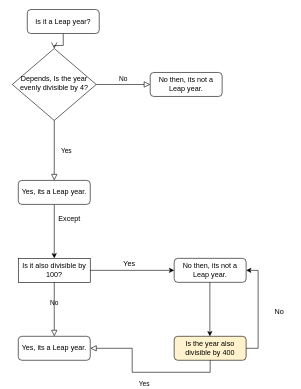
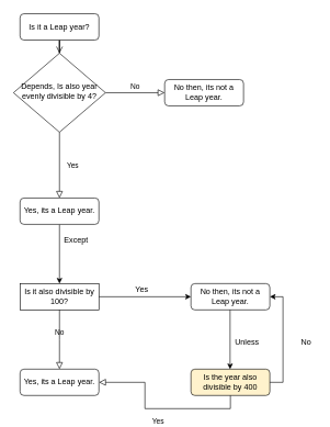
  <mxCell id="0" />
  <mxCell id="1" parent="0" />
  <mxCell id="2" value="" style="rounded=0;html=1;jettySize=auto;orthogonalLoop=1;fontSize=11;endArrow=open;endFill=0;endSize=8;strokeWidth=1;shadow=0;labelBackgroundColor=none;edgeStyle=orthogonalEdgeStyle;" parent="1" source="3" target="5" edge="1"><mxGeometry relative="1" as="geometry" /></mxCell>
- <mxCell id="3" value="Is it a Leap year?" style="rounded=1;whiteSpace=wrap;html=1;fontSize=12;glass=0;strokeWidth=1;shadow=0;" parent="1" vertex="1"><mxGeometry x="45" y="15" width="120" height="40" as="geometry" /></mxCell>
+ <mxCell id="3" value="Is it a Leap year?" style="rounded=1;whiteSpace=wrap;html=1;fontSize=12;glass=0;strokeWidth=1;shadow=0;" parent="1" vertex="1"><mxGeometry x="30" y="20" width="120" height="40" as="geometry" /></mxCell>
  <mxCell id="4" value="No" style="edgeStyle=orthogonalEdgeStyle;rounded=0;html=1;jettySize=auto;orthogonalLoop=1;fontSize=11;endArrow=block;endFill=0;endSize=8;strokeWidth=1;shadow=0;labelBackgroundColor=none;" parent="1" source="5" target="6" edge="1"><mxGeometry y="10" relative="1" as="geometry"><mxPoint as="offset" /></mxGeometry></mxCell>
- <mxCell id="5" value="Depends, Is the year evenly divisible by 4?" style="rhombus;whiteSpace=wrap;html=1;shadow=0;fontFamily=Helvetica;fontSize=12;align=center;strokeWidth=1;spacing=6;spacingTop=-4;" parent="1" vertex="1"><mxGeometry x="20" y="80" width="140" height="120" as="geometry" /></mxCell>
+ <mxCell id="5" value="Depends, Is also year evenly divisible by 4?" style="rhombus;whiteSpace=wrap;html=1;shadow=0;fontFamily=Helvetica;fontSize=12;align=center;strokeWidth=1;spacing=6;spacingTop=-4;" parent="1" vertex="1"><mxGeometry x="20" y="80" width="140" height="120" as="geometry" /></mxCell>
  <mxCell id="6" value="No then, its not a Leap year." style="rounded=1;whiteSpace=wrap;html=1;fontSize=12;glass=0;strokeWidth=1;shadow=0;" parent="1" vertex="1"><mxGeometry x="250" y="120" width="120" height="40" as="geometry" /></mxCell>
  <mxCell id="7" value="Yes" style="rounded=0;html=1;jettySize=auto;orthogonalLoop=1;fontSize=11;endArrow=block;endFill=0;endSize=8;strokeWidth=1;shadow=0;labelBackgroundColor=none;edgeStyle=orthogonalEdgeStyle;exitX=0.5;exitY=1;exitDx=0;exitDy=0;entryX=0.5;entryY=0;entryDx=0;entryDy=0;" edge="1" parent="1" source="5" target="9"><mxGeometry y="20" relative="1" as="geometry"><mxPoint as="offset" /><mxPoint x="-20" y="140" as="sourcePoint" /><mxPoint x="-70" y="140" as="targetPoint" /><Array as="points"><mxPoint x="90" y="300" /><mxPoint x="90" y="300" /></Array></mxGeometry></mxCell>
  <mxCell id="8" style="edgeStyle=orthogonalEdgeStyle;rounded=0;orthogonalLoop=1;jettySize=auto;html=1;exitX=0.5;exitY=1;exitDx=0;exitDy=0;entryX=0.5;entryY=0;entryDx=0;entryDy=0;" edge="1" parent="1" source="9" target="11"><mxGeometry relative="1" as="geometry"><mxPoint x="-130" y="350" as="targetPoint" /></mxGeometry></mxCell>
  <mxCell id="9" value="Yes, its a Leap year." style="rounded=1;whiteSpace=wrap;html=1;fontSize=12;glass=0;strokeWidth=1;shadow=0;" vertex="1" parent="1"><mxGeometry x="30" y="300" width="120" height="40" as="geometry" /></mxCell>
  <mxCell id="10" value="Except" style="text;html=1;resizable=0;autosize=1;align=center;verticalAlign=middle;points=[];fillColor=none;strokeColor=none;rounded=0;" vertex="1" parent="1"><mxGeometry x="90" y="355" width="50" height="20" as="geometry" /></mxCell>
  <mxCell id="11" value="Is it also divisible by 100?" style="whiteSpace=wrap;html=1;fontSize=12;glass=0;strokeWidth=1;shadow=0;rounded=0;" vertex="1" parent="1"><mxGeometry x="30" y="430" width="120" height="40" as="geometry" /></mxCell>
  <mxCell id="12" value="No" style="edgeStyle=orthogonalEdgeStyle;rounded=0;html=1;jettySize=auto;orthogonalLoop=1;fontSize=11;endArrow=block;endFill=0;endSize=8;strokeWidth=1;shadow=0;labelBackgroundColor=none;exitX=0.5;exitY=1;exitDx=0;exitDy=0;" edge="1" parent="1" source="11"><mxGeometry y="10" relative="1" as="geometry"><mxPoint as="offset" /><mxPoint x="90" y="490" as="sourcePoint" /><mxPoint x="90" y="560" as="targetPoint" /></mxGeometry></mxCell>
  <mxCell id="13" value="Yes, its a Leap year." style="rounded=1;whiteSpace=wrap;html=1;fontSize=12;glass=0;strokeWidth=1;shadow=0;" vertex="1" parent="1"><mxGeometry x="30" y="560" width="120" height="40" as="geometry" /></mxCell>
+ <mxCell id="14" value="Unless" style="text;html=1;resizable=0;autosize=1;align=center;verticalAlign=middle;points=[];fillColor=none;strokeColor=none;rounded=0;" vertex="1" parent="1"><mxGeometry x="350" y="510" width="50" height="20" as="geometry" /></mxCell>
  <mxCell id="15" value="Is the year also divisible by 400" style="rounded=1;whiteSpace=wrap;html=1;fontSize=12;glass=0;strokeWidth=1;shadow=0;fillColor=#fff2cc;" vertex="1" parent="1"><mxGeometry x="290" y="560" width="120" height="40" as="geometry" /></mxCell>
  <mxCell id="16" value="No then, its not a Leap year." style="rounded=1;whiteSpace=wrap;html=1;fontSize=12;glass=0;strokeWidth=1;shadow=0;" vertex="1" parent="1"><mxGeometry x="290" y="430" width="120" height="40" as="geometry" /></mxCell>
  <mxCell id="17" style="edgeStyle=orthogonalEdgeStyle;rounded=0;orthogonalLoop=1;jettySize=auto;html=1;exitX=1;exitY=0.5;exitDx=0;exitDy=0;entryX=0;entryY=0.5;entryDx=0;entryDy=0;" edge="1" parent="1" source="11" target="16"><mxGeometry relative="1" as="geometry"><mxPoint x="200" y="540" as="targetPoint" /><mxPoint x="200" y="450" as="sourcePoint" /></mxGeometry></mxCell>
  <mxCell id="18" style="edgeStyle=orthogonalEdgeStyle;rounded=0;orthogonalLoop=1;jettySize=auto;html=1;exitX=0.5;exitY=1;exitDx=0;exitDy=0;entryX=0.5;entryY=0;entryDx=0;entryDy=0;" edge="1" parent="1"><mxGeometry relative="1" as="geometry"><mxPoint x="349.5" y="560" as="targetPoint" /><mxPoint x="349.5" y="470" as="sourcePoint" /></mxGeometry></mxCell>
  <mxCell id="19" value="Yes" style="text;html=1;resizable=0;autosize=1;align=center;verticalAlign=middle;points=[];fillColor=none;strokeColor=none;rounded=0;" vertex="1" parent="1"><mxGeometry x="195" y="430" width="40" height="20" as="geometry" /></mxCell>
  <mxCell id="20" value="Yes" style="rounded=0;html=1;jettySize=auto;orthogonalLoop=1;fontSize=11;endArrow=block;endFill=0;endSize=8;strokeWidth=1;shadow=0;labelBackgroundColor=none;edgeStyle=orthogonalEdgeStyle;exitX=0.5;exitY=1;exitDx=0;exitDy=0;entryX=1;entryY=0.5;entryDx=0;entryDy=0;" edge="1" parent="1" source="15" target="13"><mxGeometry y="20" relative="1" as="geometry"><mxPoint as="offset" /><mxPoint x="350" y="630" as="sourcePoint" /><mxPoint x="350" y="670" as="targetPoint" /><Array as="points" /></mxGeometry></mxCell>
  <mxCell id="21" style="edgeStyle=orthogonalEdgeStyle;rounded=0;orthogonalLoop=1;jettySize=auto;html=1;exitX=1;exitY=0.5;exitDx=0;exitDy=0;entryX=1;entryY=0.5;entryDx=0;entryDy=0;" edge="1" parent="1" source="15" target="16"><mxGeometry relative="1" as="geometry"><mxPoint x="450" y="670" as="targetPoint" /><mxPoint x="450" y="580" as="sourcePoint" /></mxGeometry></mxCell>
  <mxCell id="22" value="No" style="text;html=1;resizable=0;autosize=1;align=center;verticalAlign=middle;points=[];fillColor=none;strokeColor=none;rounded=0;" vertex="1" parent="1"><mxGeometry x="450" y="510" width="30" height="20" as="geometry" /></mxCell>
